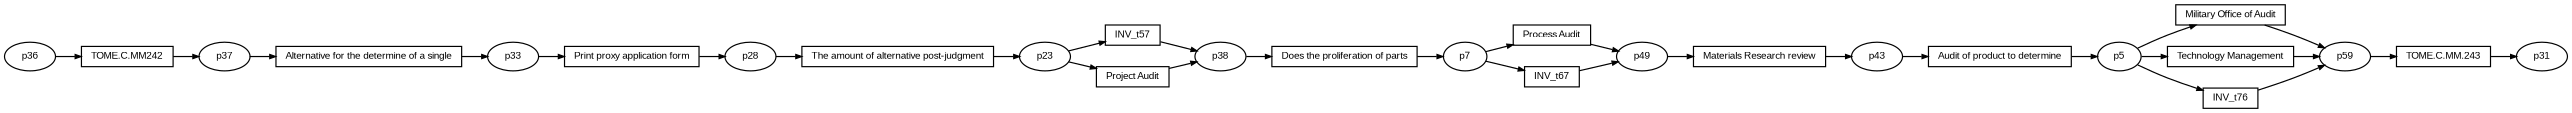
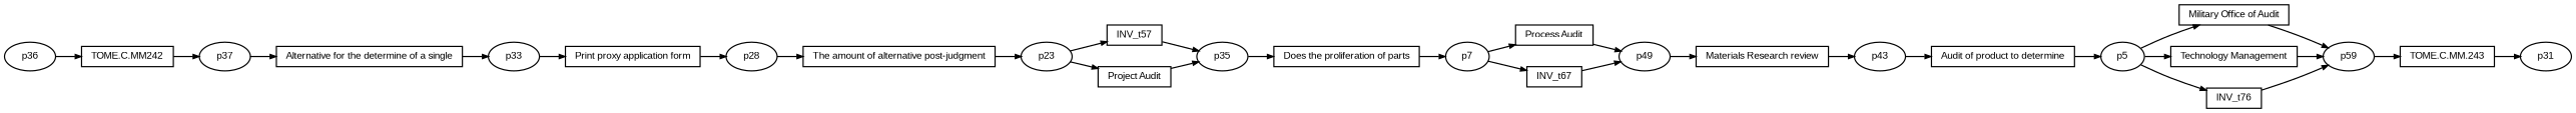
  digraph {
    fontname=Arial
    fontsize=8
    rankdir=LR
    ranksep=.3
    remincross=true
    node [fontname=Arial fontsize=8 shape=box]
    edge [arrowsize=0.5]
    n1 [height=.2 label="Materials Research review" width=.2]
    n2 [height=.2 label=p43 shape=oval width=.2]
    n3 [height=.2 label="Audit of product to determine" width=.2]
    n4 [height=.2 label="Military Office of Audit" width=.2]
    n5 [height=.2 label=p59 shape=oval width=.2]
    n6 [height=.2 label="TOME.C.MM.243" width=.2]
    n7 [height=.2 label="Process Audit" width=.2]
    n8 [height=.2 label=p49 shape=oval width=.2]
    n9 [height=.2 label="Print proxy application form" width=.2]
    n10 [height=.2 label=p28 shape=oval width=.2]
    n11 [height=.2 label="The amount of alternative post-judgment" width=.2]
    n12 [height=.2 label="Technology Management" width=.2]
    n13 [height=.2 label="Alternative for the determine of a single" width=.2]
    n14 [height=.2 label=p33 shape=oval width=.2]
    n15 [height=.2 label="Does the proliferation of parts" width=.2]
    n16 [height=.2 label=p7 shape=oval width=.2]
    n17 [height=.2 label=INV_t67 width=.2]
    n18 [height=.2 label=p5 shape=oval width=.2]
    n19 [height=.2 label=INV_t76 width=.2]
    n20 [height=.2 label=p31 shape=oval width=.2]
    n21 [height=.2 label="TOME.C.MM242" width=.2]
    n22 [height=.2 label=p37 shape=oval width=.2]
    n23 [height=.2 label=INV_t57 width=.2]
-   n24 [height=.2 label=p38 shape=oval width=.2]
+   n24 [height=.2 label=p35 shape=oval width=.2]
    n25 [height=.2 label=p23 shape=oval width=.2]
    n26 [height=.2 label="Project Audit" width=.2]
    n27 [height=.2 label=p36 shape=oval width=.2]
    n1 -> n2
    n2 -> n3
    n3 -> n18
    n4 -> n5
    n5 -> n6
    n6 -> n20
    n7 -> n8
    n8 -> n1
    n9 -> n10
    n10 -> n11
    n11 -> n25
    n12 -> n5
    n13 -> n14
    n14 -> n9
    n15 -> n16
    n16 -> n7
    n16 -> n17
    n17 -> n8
    n18 -> n4
    n18 -> n12
    n18 -> n19
    n19 -> n5
    n21 -> n22
    n22 -> n13
    n23 -> n24
    n24 -> n15
    n25 -> n23
    n25 -> n26
    n26 -> n24
    n27 -> n21
  }
